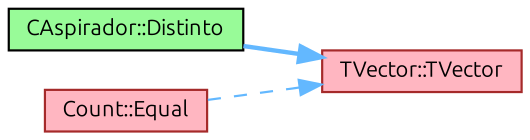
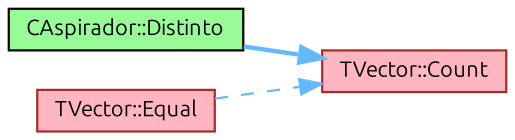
  digraph {
    fontname=Ubuntu
    rankdir=LR
    node [color=brown fillcolor=lightpink fontname=Ubuntu fontsize=10 shape=box style=filled]
    edge [color=steelblue1 fontname=Ubuntu fontsize=10 labelfontname=Helvetica labelfontsize=10]
    n1 [color=black fillcolor=palegreen fontcolor=black height=0.2 label="CAspirador::Distinto" width=0.4]
-   n2 [height=0.2 label="TVector::TVector" width=0.4]
-   n3 [height=0.2 label="Count::Equal" width=0.4]
+   n2 [height=0.2 label="TVector::Count" width=0.4]
+   n3 [height=0.2 label="TVector::Equal" width=0.4]
    n1 -> n2 [style=bold]
    n3 -> n2 [style=dashed]
  }
